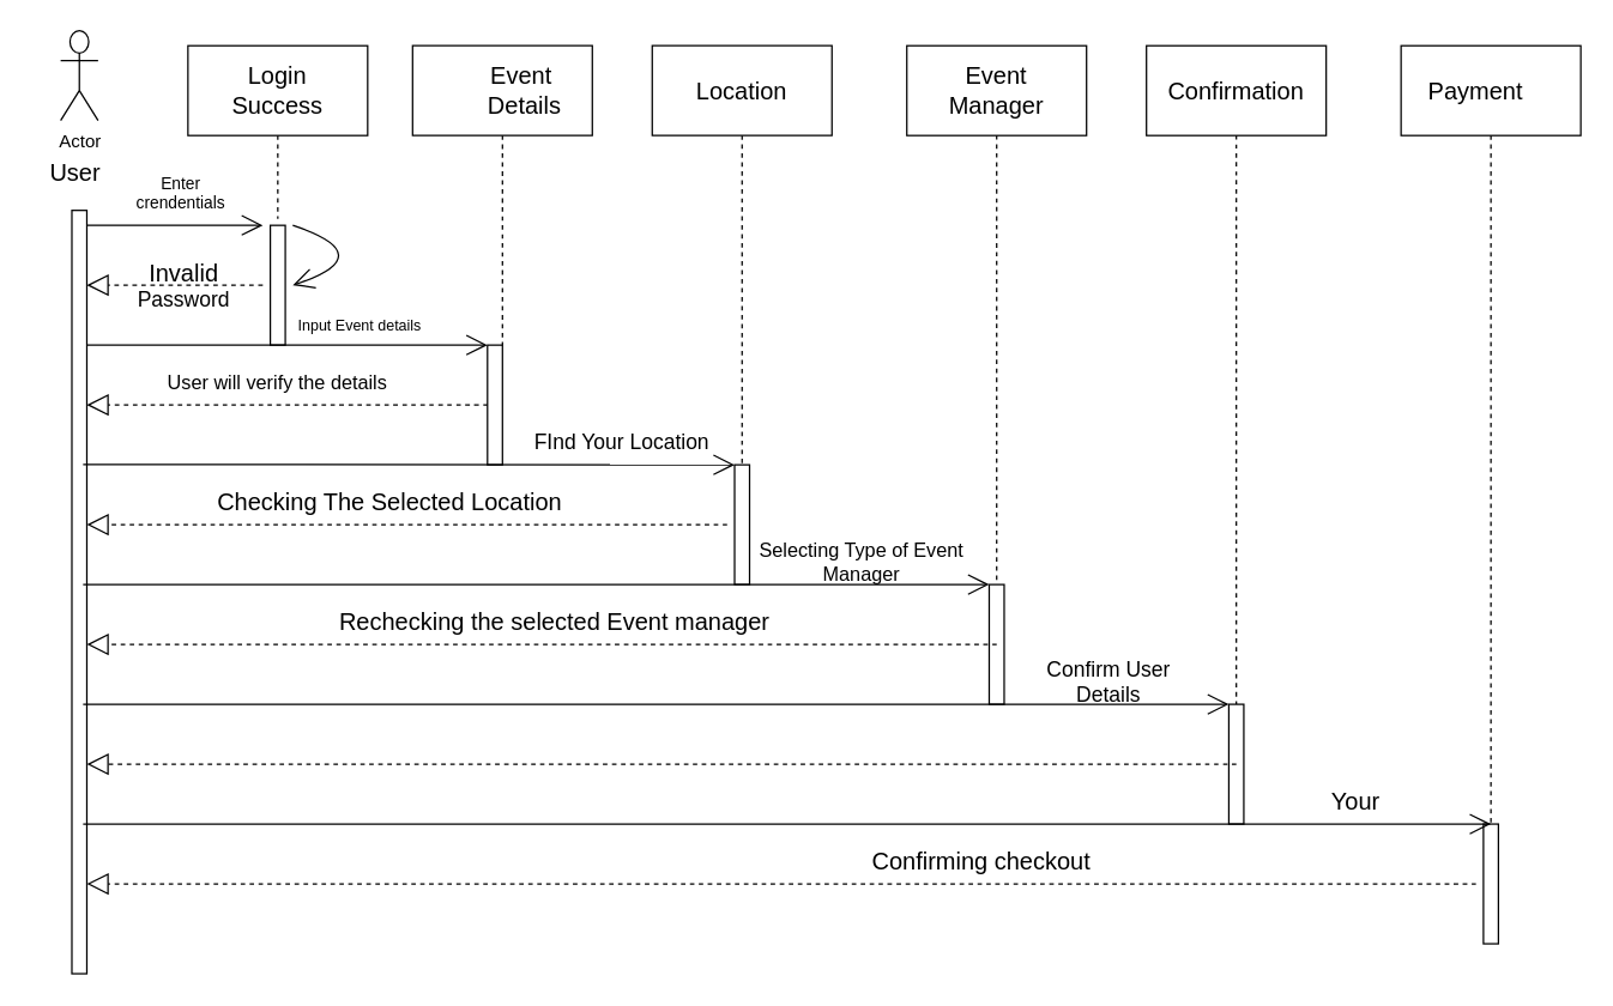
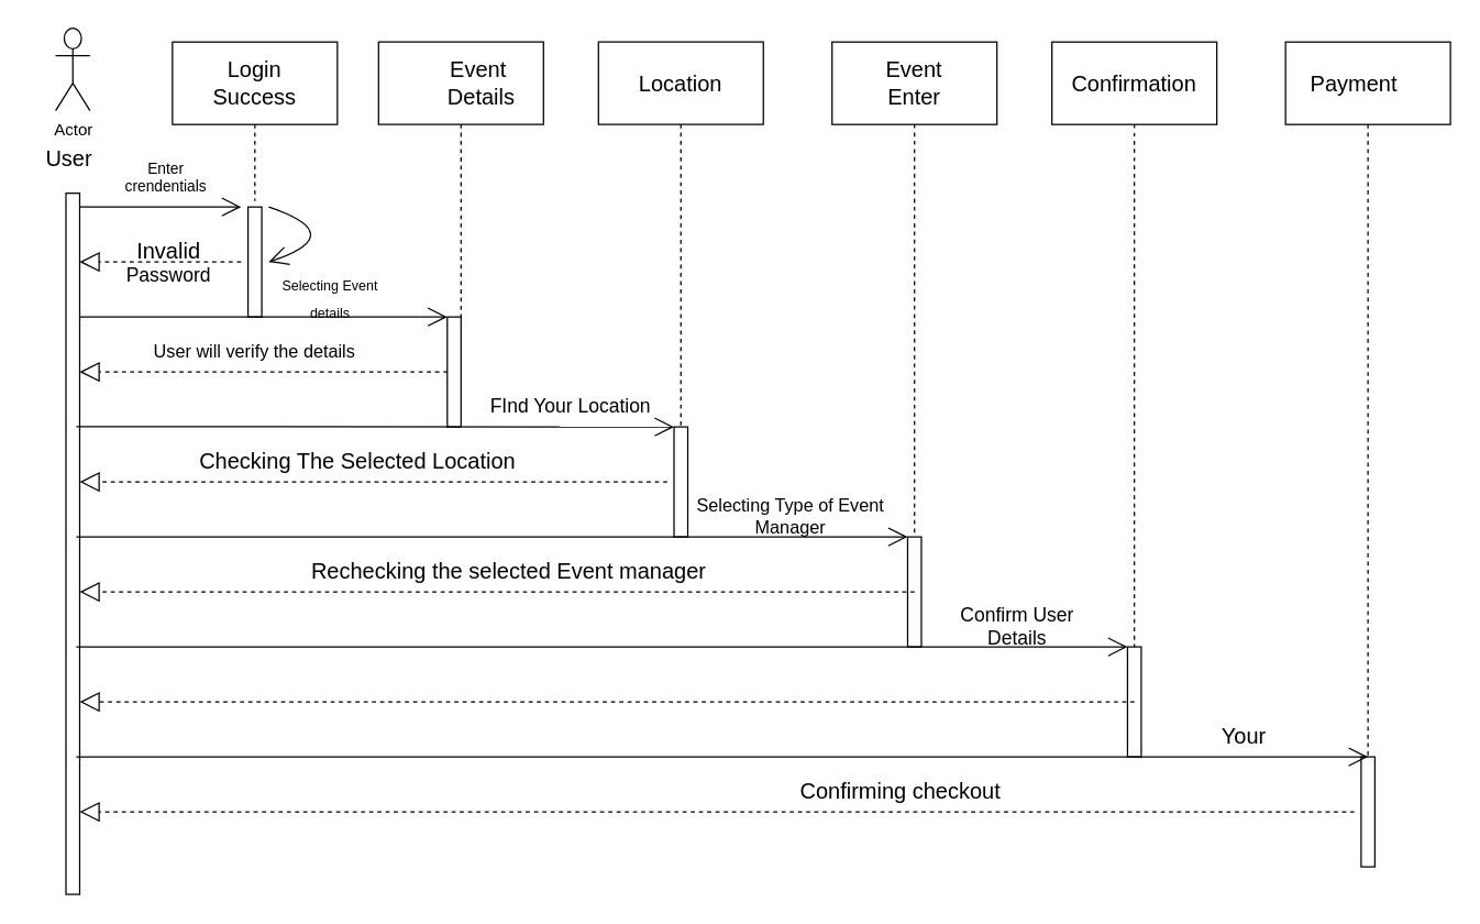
  <mxCell id="0" />
  <mxCell id="1" parent="0" />
  <mxCell id="2" value="Actor" style="shape=umlActor;verticalLabelPosition=bottom;verticalAlign=top;html=1;outlineConnect=0;" parent="1" vertex="1"><mxGeometry x="40" y="20" width="25" height="60" as="geometry" /></mxCell>
  <mxCell id="3" value="" style="html=1;points=[[0,0,0,0,5],[0,1,0,0,-5],[1,0,0,0,5],[1,1,0,0,-5]];perimeter=orthogonalPerimeter;outlineConnect=0;targetShapes=umlLifeline;portConstraint=eastwest;newEdgeStyle={&quot;curved&quot;:0,&quot;rounded&quot;:0};" parent="1" vertex="1"><mxGeometry x="47.5" y="140" width="10" height="510" as="geometry" /></mxCell>
  <mxCell id="4" value="" style="rounded=0;whiteSpace=wrap;html=1;" parent="1" vertex="1"><mxGeometry x="125" width="120" height="60" as="geometry" y="30" /></mxCell>
  <mxCell id="5" value="Login&lt;div&gt;Success&lt;/div&gt;" style="text;strokeColor=none;fillColor=none;html=1;align=center;verticalAlign=middle;whiteSpace=wrap;rounded=0;fontSize=16;" parent="1" vertex="1"><mxGeometry x="155" y="45" width="60" height="30" as="geometry" /></mxCell>
  <mxCell id="6" value="" style="html=1;points=[[0,0,0,0,5],[0,1,0,0,-5],[1,0,0,0,5],[1,1,0,0,-5]];perimeter=orthogonalPerimeter;outlineConnect=0;targetShapes=umlLifeline;portConstraint=eastwest;newEdgeStyle={&quot;curved&quot;:0,&quot;rounded&quot;:0};" parent="1" vertex="1"><mxGeometry x="180" y="150" width="10" height="80" as="geometry" /></mxCell>
  <mxCell id="7" value="" style="endArrow=open;endFill=1;endSize=12;html=1;rounded=0;fontSize=12;curved=1;" parent="1" edge="1"><mxGeometry width="160" relative="1" as="geometry"><mxPoint x="57.5" y="150" as="sourcePoint" /><mxPoint x="175" y="150" as="targetPoint" /></mxGeometry></mxCell>
  <mxCell id="8" value="Enter&lt;div style=&quot;font-size: 11px;&quot;&gt;crendentials&lt;/div&gt;&lt;div style=&quot;font-size: 11px;&quot;&gt;&lt;br style=&quot;font-size: 11px;&quot;&gt;&lt;/div&gt;" style="text;html=1;align=center;verticalAlign=middle;resizable=0;points=[];autosize=1;strokeColor=none;fillColor=none;fontSize=11;" parent="1" vertex="1"><mxGeometry x="80" y="110" width="80" height="50" as="geometry" /></mxCell>
  <mxCell id="9" value="" style="endArrow=block;dashed=1;endFill=0;endSize=12;html=1;rounded=0;fontSize=12;curved=1;" parent="1" edge="1"><mxGeometry width="160" relative="1" as="geometry"><mxPoint x="175" y="190" as="sourcePoint" /><mxPoint x="57.5" y="190" as="targetPoint" /><Array as="points"><mxPoint x="107.5" y="190" /></Array></mxGeometry></mxCell>
  <mxCell id="10" value="" style="endArrow=open;endFill=1;endSize=12;html=1;rounded=0;fontSize=12;curved=1;" parent="1" edge="1"><mxGeometry width="160" relative="1" as="geometry"><mxPoint x="195" y="150" as="sourcePoint" /><mxPoint x="195" y="190" as="targetPoint" /><Array as="points"><mxPoint x="255" y="170" /></Array></mxGeometry></mxCell>
  <mxCell id="11" value="Invalid&lt;div style=&quot;font-size: 14px;&quot;&gt;Password&lt;/div&gt;" style="text;strokeColor=none;fillColor=none;html=1;align=center;verticalAlign=middle;whiteSpace=wrap;rounded=0;fontSize=16;movable=0;resizable=0;rotatable=0;deletable=0;editable=0;locked=1;connectable=0;" parent="1" vertex="1"><mxGeometry x="90" y="175" width="65" height="30" as="geometry" /></mxCell>
  <mxCell id="12" value="" style="endArrow=none;dashed=1;html=1;rounded=0;fontSize=12;startSize=8;endSize=8;curved=1;" parent="1" edge="1"><mxGeometry width="50" height="50" relative="1" as="geometry"><mxPoint x="185" y="90" as="sourcePoint" /><mxPoint x="185" y="145.711" as="targetPoint" /></mxGeometry></mxCell>
  <mxCell id="13" value="" style="endArrow=open;endFill=1;endSize=12;html=1;rounded=0;fontSize=12;curved=1;" parent="1" source="3" target="15" edge="1"><mxGeometry width="160" relative="1" as="geometry"><mxPoint x="65" y="230" as="sourcePoint" /><mxPoint x="315" y="230" as="targetPoint" /><Array as="points"><mxPoint x="195" y="230" /></Array></mxGeometry></mxCell>
- <mxCell id="14" value="&lt;font style=&quot;font-size: 10px;&quot;&gt;Input Event details&lt;/font&gt;" style="text;strokeColor=none;fillColor=none;html=1;align=center;verticalAlign=middle;whiteSpace=wrap;rounded=0;fontSize=16;" parent="1" vertex="1"><mxGeometry x="195" y="200" width="90" height="30" as="geometry" /></mxCell>
+ <mxCell id="14" value="&lt;font style=&quot;font-size: 10px;&quot;&gt;Selecting Event details&lt;/font&gt;" style="text;strokeColor=none;fillColor=none;html=1;align=center;verticalAlign=middle;whiteSpace=wrap;rounded=0;fontSize=16;" parent="1" vertex="1"><mxGeometry x="195" y="200" width="90" height="30" as="geometry" /></mxCell>
  <mxCell id="15" value="" style="html=1;points=[[0,0,0,0,5],[0,1,0,0,-5],[1,0,0,0,5],[1,1,0,0,-5]];perimeter=orthogonalPerimeter;outlineConnect=0;targetShapes=umlLifeline;portConstraint=eastwest;newEdgeStyle={&quot;curved&quot;:0,&quot;rounded&quot;:0};" parent="1" vertex="1"><mxGeometry x="325" y="230" width="10" height="80" as="geometry" /></mxCell>
  <mxCell id="16" value="" style="verticalLabelPosition=bottom;verticalAlign=top;html=1;shape=mxgraph.basic.rect;fillColor2=none;strokeWidth=1;size=20;indent=5;" parent="1" vertex="1"><mxGeometry x="275" width="120" height="60" as="geometry" y="30" /></mxCell>
  <mxCell id="17" value="Event&amp;nbsp;&lt;div&gt;Details&lt;/div&gt;" style="text;strokeColor=none;fillColor=none;html=1;align=center;verticalAlign=middle;whiteSpace=wrap;rounded=0;fontSize=16;" parent="1" vertex="1"><mxGeometry x="320" y="45" width="60" height="30" as="geometry" /></mxCell>
  <mxCell id="18" value="" style="endArrow=none;dashed=1;html=1;rounded=0;fontSize=12;startSize=8;endSize=8;curved=1;" parent="1" source="16" target="15" edge="1"><mxGeometry width="50" height="50" relative="1" as="geometry"><mxPoint x="335" y="140" as="sourcePoint" /><mxPoint x="335" y="160.711" as="targetPoint" /></mxGeometry></mxCell>
  <mxCell id="19" value="" style="endArrow=block;dashed=1;endFill=0;endSize=12;html=1;rounded=0;fontSize=12;curved=1;" parent="1" source="15" target="3" edge="1"><mxGeometry width="160" relative="1" as="geometry"><mxPoint x="165" y="269.5" as="sourcePoint" /><mxPoint x="325" y="269.5" as="targetPoint" /></mxGeometry></mxCell>
  <mxCell id="20" value="User will verify the details" style="text;strokeColor=none;fillColor=none;html=1;align=center;verticalAlign=middle;whiteSpace=wrap;rounded=0;fontSize=13;" parent="1" vertex="1"><mxGeometry x="85" y="240" width="200" height="30" as="geometry" /></mxCell>
  <mxCell id="21" value="" style="endArrow=open;endFill=1;endSize=12;html=1;rounded=0;fontSize=12;curved=1;exitX=0.75;exitY=0.333;exitDx=0;exitDy=0;exitPerimeter=0;" parent="1" source="3" target="23" edge="1"><mxGeometry width="160" relative="1" as="geometry"><mxPoint x="65" y="310" as="sourcePoint" /><mxPoint x="445" y="309.977" as="targetPoint" /></mxGeometry></mxCell>
  <mxCell id="22" value="" style="verticalLabelPosition=bottom;verticalAlign=top;html=1;shape=mxgraph.basic.rect;fillColor2=none;strokeWidth=1;size=20;indent=5;" parent="1" vertex="1"><mxGeometry x="435" width="120" height="60" as="geometry" y="30" /></mxCell>
  <mxCell id="23" value="" style="html=1;points=[[0,0,0,0,5],[0,1,0,0,-5],[1,0,0,0,5],[1,1,0,0,-5]];perimeter=orthogonalPerimeter;outlineConnect=0;targetShapes=umlLifeline;portConstraint=eastwest;newEdgeStyle={&quot;curved&quot;:0,&quot;rounded&quot;:0};" parent="1" vertex="1"><mxGeometry x="490" y="310" width="10" height="80" as="geometry" /></mxCell>
  <mxCell id="24" value="" style="endArrow=none;dashed=1;html=1;rounded=0;fontSize=12;startSize=8;endSize=8;curved=1;" parent="1" source="22" target="23" edge="1"><mxGeometry width="50" height="50" relative="1" as="geometry"><mxPoint x="495" y="140" as="sourcePoint" /><mxPoint x="495" y="160.711" as="targetPoint" /></mxGeometry></mxCell>
  <mxCell id="25" value="FInd Your Location" style="text;strokeColor=none;fillColor=none;html=1;align=center;verticalAlign=middle;whiteSpace=wrap;rounded=0;fontSize=14;" parent="1" vertex="1"><mxGeometry x="345" y="280" width="140" height="30" as="geometry" /></mxCell>
  <mxCell id="26" value="Location" style="text;strokeColor=none;fillColor=none;html=1;align=center;verticalAlign=middle;whiteSpace=wrap;rounded=0;fontSize=16;" parent="1" vertex="1"><mxGeometry x="465" y="45" width="60" height="30" as="geometry" /></mxCell>
  <mxCell id="27" value="" style="endArrow=block;dashed=1;endFill=0;endSize=12;html=1;rounded=0;fontSize=12;curved=1;" parent="1" target="3" edge="1"><mxGeometry width="160" relative="1" as="geometry"><mxPoint x="485" y="350" as="sourcePoint" /><mxPoint x="495" y="350" as="targetPoint" /></mxGeometry></mxCell>
  <mxCell id="28" value="Checking The Selected Location" style="text;strokeColor=none;fillColor=none;html=1;align=center;verticalAlign=middle;whiteSpace=wrap;rounded=0;fontSize=16;container=1;" parent="1" vertex="1"><mxGeometry x="105" y="320" width="310" height="30" as="geometry" /></mxCell>
  <mxCell id="29" value="" style="endArrow=open;endFill=1;endSize=12;html=1;rounded=0;fontSize=12;curved=1;" parent="1" target="32" edge="1"><mxGeometry width="160" relative="1" as="geometry"><mxPoint x="55" y="390" as="sourcePoint" /><mxPoint x="215" y="390" as="targetPoint" /></mxGeometry></mxCell>
  <mxCell id="30" value="" style="rounded=0;whiteSpace=wrap;html=1;" parent="1" vertex="1"><mxGeometry x="605" width="120" height="60" as="geometry" y="30" /></mxCell>
  <mxCell id="31" value="" style="endArrow=none;dashed=1;html=1;rounded=0;fontSize=12;startSize=8;endSize=8;curved=1;" parent="1" source="30" target="32" edge="1"><mxGeometry width="50" height="50" relative="1" as="geometry"><mxPoint x="665" y="140" as="sourcePoint" /><mxPoint x="665" y="160.711" as="targetPoint" /></mxGeometry></mxCell>
  <mxCell id="32" value="" style="html=1;points=[[0,0,0,0,5],[0,1,0,0,-5],[1,0,0,0,5],[1,1,0,0,-5]];perimeter=orthogonalPerimeter;outlineConnect=0;targetShapes=umlLifeline;portConstraint=eastwest;newEdgeStyle={&quot;curved&quot;:0,&quot;rounded&quot;:0};" parent="1" vertex="1"><mxGeometry x="660" y="390" width="10" height="80" as="geometry" /></mxCell>
  <mxCell id="33" value="Selecting Type of Event Manager" style="text;strokeColor=none;fillColor=none;html=1;align=center;verticalAlign=middle;whiteSpace=wrap;rounded=0;fontSize=13;" parent="1" vertex="1"><mxGeometry x="505" y="360" width="140" height="30" as="geometry" /></mxCell>
- <mxCell id="34" value="Event&lt;div&gt;Manager&lt;/div&gt;" style="text;strokeColor=none;fillColor=none;html=1;align=center;verticalAlign=middle;whiteSpace=wrap;rounded=0;fontSize=16;" parent="1" vertex="1"><mxGeometry x="635" y="45" width="60" height="30" as="geometry" /></mxCell>
+ <mxCell id="34" value="Event&lt;div&gt;Enter&lt;/div&gt;" style="text;strokeColor=none;fillColor=none;html=1;align=center;verticalAlign=middle;whiteSpace=wrap;rounded=0;fontSize=16;" parent="1" vertex="1"><mxGeometry x="635" y="45" width="60" height="30" as="geometry" /></mxCell>
  <mxCell id="35" value="" style="endArrow=block;dashed=1;endFill=0;endSize=12;html=1;rounded=0;fontSize=12;curved=1;" parent="1" target="3" edge="1"><mxGeometry width="160" relative="1" as="geometry"><mxPoint x="665" y="430" as="sourcePoint" /><mxPoint x="825" y="430" as="targetPoint" /></mxGeometry></mxCell>
  <mxCell id="36" value="Rechecking the selected Event manager" style="text;strokeColor=none;fillColor=none;html=1;align=center;verticalAlign=middle;whiteSpace=wrap;rounded=0;fontSize=16;" parent="1" vertex="1"><mxGeometry x="125" y="400" width="490" height="30" as="geometry" /></mxCell>
  <mxCell id="37" value="" style="rounded=0;whiteSpace=wrap;html=1;" parent="1" vertex="1"><mxGeometry x="765" width="120" height="60" as="geometry" y="30" /></mxCell>
  <mxCell id="38" value="" style="rounded=0;whiteSpace=wrap;html=1;" parent="1" vertex="1"><mxGeometry x="935" width="120" height="60" as="geometry" y="30" /></mxCell>
  <mxCell id="39" value="" style="html=1;points=[[0,0,0,0,5],[0,1,0,0,-5],[1,0,0,0,5],[1,1,0,0,-5]];perimeter=orthogonalPerimeter;outlineConnect=0;targetShapes=umlLifeline;portConstraint=eastwest;newEdgeStyle={&quot;curved&quot;:0,&quot;rounded&quot;:0};" parent="1" vertex="1"><mxGeometry x="820" y="470" width="10" height="80" as="geometry" /></mxCell>
  <mxCell id="40" value="" style="html=1;points=[[0,0,0,0,5],[0,1,0,0,-5],[1,0,0,0,5],[1,1,0,0,-5]];perimeter=orthogonalPerimeter;outlineConnect=0;targetShapes=umlLifeline;portConstraint=eastwest;newEdgeStyle={&quot;curved&quot;:0,&quot;rounded&quot;:0};" parent="1" vertex="1"><mxGeometry x="990" y="550" width="10" height="80" as="geometry" /></mxCell>
  <mxCell id="41" value="" style="endArrow=none;dashed=1;html=1;rounded=0;fontSize=12;startSize=8;endSize=8;curved=1;" parent="1" source="37" target="39" edge="1"><mxGeometry width="50" height="50" relative="1" as="geometry"><mxPoint x="825" y="140" as="sourcePoint" /><mxPoint x="825" y="160.711" as="targetPoint" /></mxGeometry></mxCell>
  <mxCell id="42" value="" style="endArrow=none;dashed=1;html=1;rounded=0;fontSize=12;startSize=8;endSize=8;curved=1;" parent="1" source="38" target="40" edge="1"><mxGeometry width="50" height="50" relative="1" as="geometry"><mxPoint x="995" y="140" as="sourcePoint" /><mxPoint x="995" y="160.711" as="targetPoint" /></mxGeometry></mxCell>
  <mxCell id="43" value="" style="endArrow=open;endFill=1;endSize=12;html=1;rounded=0;fontSize=12;curved=1;" parent="1" target="39" edge="1"><mxGeometry width="160" relative="1" as="geometry"><mxPoint x="55" y="470" as="sourcePoint" /><mxPoint x="215" y="470" as="targetPoint" /></mxGeometry></mxCell>
  <mxCell id="44" value="" style="endArrow=open;endFill=1;endSize=12;html=1;rounded=0;fontSize=12;curved=1;" parent="1" edge="1"><mxGeometry width="160" relative="1" as="geometry"><mxPoint x="55" y="550" as="sourcePoint" /><mxPoint x="995" y="550" as="targetPoint" /></mxGeometry></mxCell>
  <mxCell id="45" value="" style="endArrow=block;dashed=1;endFill=0;endSize=12;html=1;rounded=0;fontSize=12;curved=1;" parent="1" target="3" edge="1"><mxGeometry width="160" relative="1" as="geometry"><mxPoint x="825" y="510" as="sourcePoint" /><mxPoint x="985" y="510" as="targetPoint" /></mxGeometry></mxCell>
  <mxCell id="46" value="" style="endArrow=block;dashed=1;endFill=0;endSize=12;html=1;rounded=0;fontSize=12;curved=1;" parent="1" target="3" edge="1"><mxGeometry width="160" relative="1" as="geometry"><mxPoint x="985" y="590" as="sourcePoint" /><mxPoint x="1135" y="590" as="targetPoint" /></mxGeometry></mxCell>
  <mxCell id="47" value="Confirm User Details" style="text;strokeColor=none;fillColor=none;html=1;align=center;verticalAlign=middle;whiteSpace=wrap;rounded=0;fontSize=14;" parent="1" vertex="1"><mxGeometry x="675" y="440" width="130" height="30" as="geometry" /></mxCell>
  <mxCell id="48" value="Your" style="text;strokeColor=none;fillColor=none;html=1;align=center;verticalAlign=middle;whiteSpace=wrap;rounded=0;fontSize=16;" parent="1" vertex="1"><mxGeometry x="875" y="520" width="60" height="30" as="geometry" /></mxCell>
  <mxCell id="49" value="Confirming checkout" style="text;strokeColor=none;fillColor=none;html=1;align=center;verticalAlign=middle;whiteSpace=wrap;rounded=0;fontSize=16;" parent="1" vertex="1"><mxGeometry x="535" y="560" width="240" height="30" as="geometry" /></mxCell>
  <mxCell id="50" value="User" style="text;strokeColor=none;fillColor=none;html=1;align=center;verticalAlign=middle;whiteSpace=wrap;rounded=0;fontSize=16;" parent="1" vertex="1"><mxGeometry x="20" y="100" width="60" height="30" as="geometry" /></mxCell>
  <mxCell id="51" value="Confirmation" style="text;strokeColor=none;fillColor=none;html=1;align=center;verticalAlign=middle;whiteSpace=wrap;rounded=0;fontSize=16;" parent="1" vertex="1"><mxGeometry x="795" y="45" width="60" height="30" as="geometry" /></mxCell>
  <mxCell id="52" value="Payment" style="text;strokeColor=none;fillColor=none;html=1;align=center;verticalAlign=middle;whiteSpace=wrap;rounded=0;fontSize=16;" parent="1" vertex="1"><mxGeometry x="955" y="45" width="60" height="30" as="geometry" /></mxCell>
